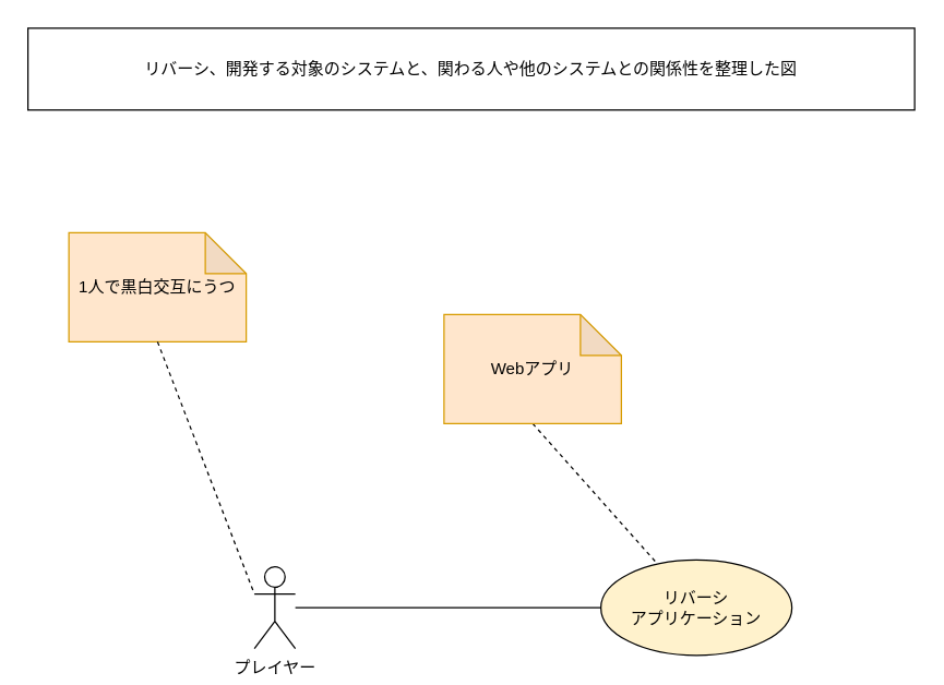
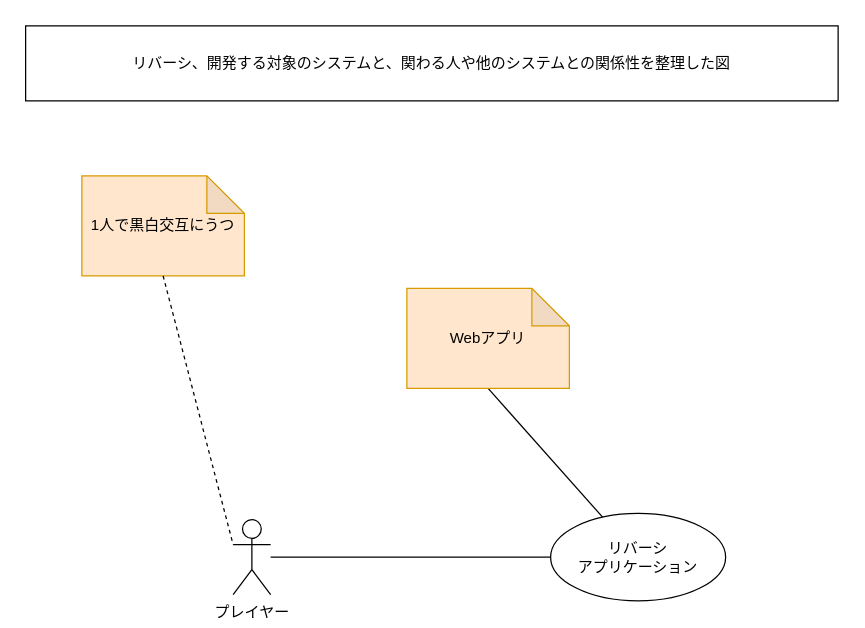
  <mxCell id="0" />
  <mxCell id="1" parent="0" />
  <mxCell id="2" style="edgeStyle=none;html=1;exitX=0;exitY=0.5;exitDx=0;exitDy=0;endArrow=none;endFill=0;" parent="1" source="3" target="4" edge="1"><mxGeometry relative="1" as="geometry" /></mxCell>
- <mxCell id="3" value="リバーシ&lt;div&gt;アプリケーション&lt;/div&gt;" style="ellipse;whiteSpace=wrap;html=1;fillColor=#fff2cc;" parent="1" vertex="1"><mxGeometry x="440" y="410" width="140" height="70" as="geometry" /></mxCell>
+ <mxCell id="3" value="リバーシ&lt;div&gt;アプリケーション&lt;/div&gt;" style="ellipse;whiteSpace=wrap;html=1;" parent="1" vertex="1"><mxGeometry x="440" y="410" width="140" height="70" as="geometry" /></mxCell>
  <mxCell id="4" value="プレイヤー" style="shape=umlActor;verticalLabelPosition=bottom;verticalAlign=top;html=1;" parent="1" vertex="1"><mxGeometry x="186" y="415" width="30" height="60" as="geometry" /></mxCell>
- <mxCell id="5" style="edgeStyle=none;html=1;exitX=0.5;exitY=1;exitDx=0;exitDy=0;exitPerimeter=0;endArrow=none;endFill=0;dashed=1;" edge="1" parent="1" source="6" target="3"><mxGeometry relative="1" as="geometry" /></mxCell>
+ <mxCell id="5" style="edgeStyle=none;html=1;exitX=0.5;exitY=1;exitDx=0;exitDy=0;exitPerimeter=0;endArrow=none;endFill=0;dashed=0;" edge="1" parent="1" source="6" target="3"><mxGeometry relative="1" as="geometry" /></mxCell>
  <mxCell id="6" value="Webアプリ" style="shape=note;whiteSpace=wrap;html=1;backgroundOutline=1;darkOpacity=0.05;fillColor=#ffe6cc;strokeColor=#d79b00;" vertex="1" parent="1"><mxGeometry x="325" y="230" width="130" height="80" as="geometry" /></mxCell>
- <mxCell id="7" value="1人で黒白交互にうつ" style="shape=note;whiteSpace=wrap;html=1;backgroundOutline=1;darkOpacity=0.05;fillColor=#ffe6cc;strokeColor=#d79b00;" vertex="1" parent="1"><mxGeometry x="50" y="170" width="130" height="80" as="geometry" /></mxCell>
+ <mxCell id="7" value="1人で黒白交互にうつ" style="shape=note;whiteSpace=wrap;html=1;backgroundOutline=1;darkOpacity=0.05;fillColor=#ffe6cc;strokeColor=#d79b00;" vertex="1" parent="1"><mxGeometry x="65" y="140" width="130" height="80" as="geometry" /></mxCell>
  <mxCell id="8" style="edgeStyle=none;html=1;exitX=0.5;exitY=1;exitDx=0;exitDy=0;exitPerimeter=0;entryX=0;entryY=0.333;entryDx=0;entryDy=0;entryPerimeter=0;endArrow=none;endFill=0;dashed=1;" edge="1" parent="1" source="7" target="4"><mxGeometry relative="1" as="geometry" /></mxCell>
  <mxCell id="9" value="リバーシ、開発する対象のシステムと、関わる人や他のシステムとの関係性を整理した図" style="rounded=0;whiteSpace=wrap;html=1;" vertex="1" parent="1"><mxGeometry x="20" y="20" width="650" height="60" as="geometry" /></mxCell>
